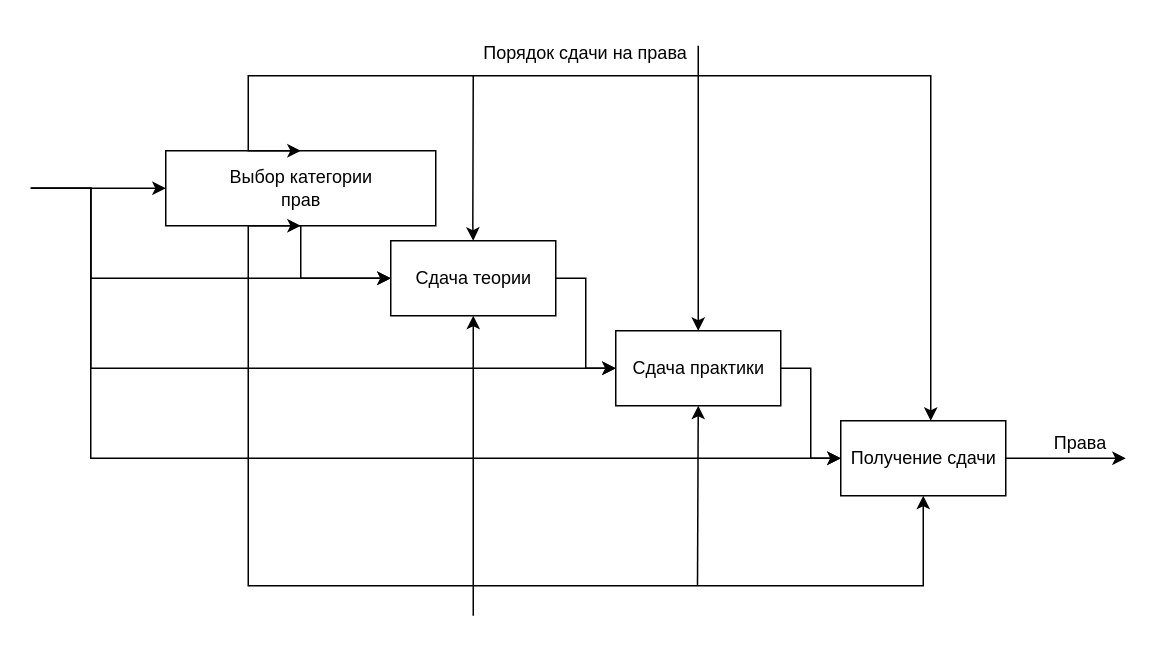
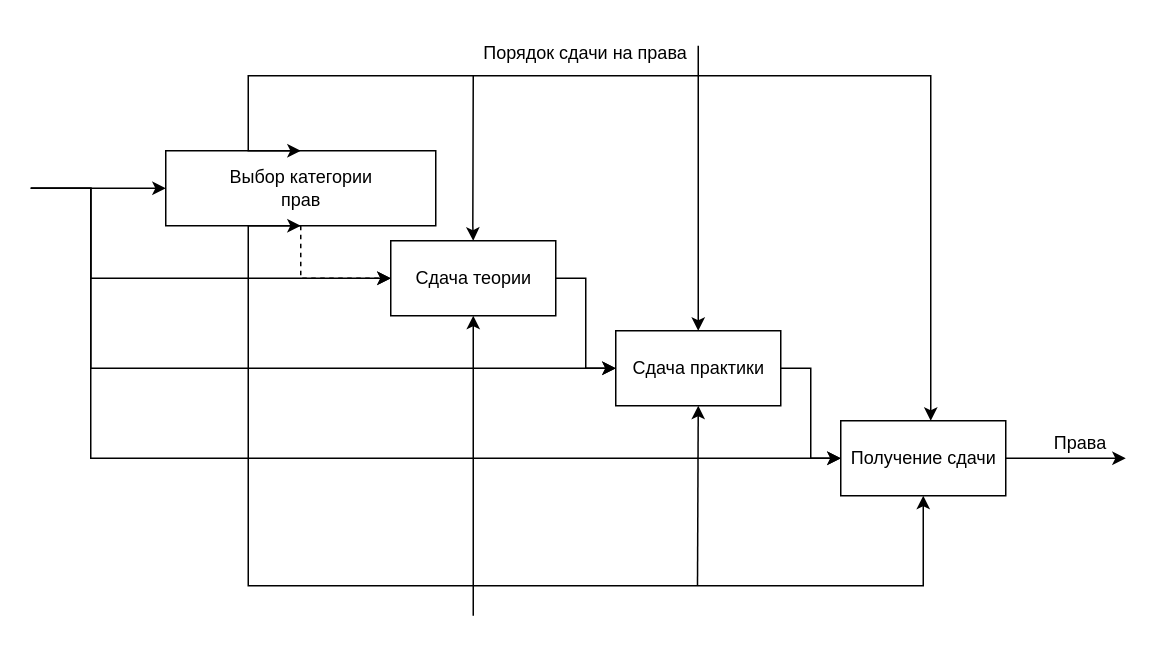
  <mxCell id="0" />
  <mxCell id="1" parent="0" />
- <mxCell id="2" style="edgeStyle=orthogonalEdgeStyle;rounded=0;orthogonalLoop=1;jettySize=auto;html=1;entryX=0;entryY=0.5;entryDx=0;entryDy=0;" edge="1" parent="1" source="3" target="5"><mxGeometry relative="1" as="geometry" /></mxCell>
+ <mxCell id="2" style="edgeStyle=orthogonalEdgeStyle;rounded=0;orthogonalLoop=1;jettySize=auto;html=1;entryX=0;entryY=0.5;entryDx=0;entryDy=0;dashed=1;" edge="1" parent="1" source="3" target="5"><mxGeometry relative="1" as="geometry" /></mxCell>
  <mxCell id="3" value="Выбор категории&lt;br&gt;прав" style="html=1;" vertex="1" parent="1"><mxGeometry x="110" y="100" width="180" height="50" as="geometry" /></mxCell>
  <mxCell id="4" style="edgeStyle=orthogonalEdgeStyle;rounded=0;orthogonalLoop=1;jettySize=auto;html=1;entryX=0;entryY=0.5;entryDx=0;entryDy=0;" edge="1" parent="1" source="5" target="7"><mxGeometry relative="1" as="geometry" /></mxCell>
  <mxCell id="5" value="Сдача теории" style="html=1;" vertex="1" parent="1"><mxGeometry x="260" y="160" width="110" height="50" as="geometry" /></mxCell>
  <mxCell id="6" style="edgeStyle=orthogonalEdgeStyle;rounded=0;orthogonalLoop=1;jettySize=auto;html=1;entryX=0;entryY=0.5;entryDx=0;entryDy=0;" edge="1" parent="1" source="7" target="11"><mxGeometry relative="1" as="geometry"><Array as="points"><mxPoint x="540" y="245" /><mxPoint x="540" y="305" /></Array></mxGeometry></mxCell>
  <mxCell id="7" value="Сдача практики" style="html=1;" vertex="1" parent="1"><mxGeometry x="410" y="220" width="110" height="50" as="geometry" /></mxCell>
  <mxCell id="8" style="edgeStyle=orthogonalEdgeStyle;rounded=0;orthogonalLoop=1;jettySize=auto;html=1;entryX=0.5;entryY=1;entryDx=0;entryDy=0;startArrow=classic;startFill=1;" edge="1" parent="1" source="11" target="3"><mxGeometry relative="1" as="geometry"><Array as="points"><mxPoint x="615" y="390" /><mxPoint x="165" y="390" /></Array></mxGeometry></mxCell>
  <mxCell id="9" style="edgeStyle=orthogonalEdgeStyle;rounded=0;orthogonalLoop=1;jettySize=auto;html=1;entryX=0.5;entryY=0;entryDx=0;entryDy=0;startArrow=classic;startFill=1;" edge="1" parent="1" source="11" target="3"><mxGeometry relative="1" as="geometry"><Array as="points"><mxPoint x="620" y="50" /><mxPoint x="165" y="50" /></Array></mxGeometry></mxCell>
  <mxCell id="10" style="edgeStyle=orthogonalEdgeStyle;rounded=0;orthogonalLoop=1;jettySize=auto;html=1;startArrow=none;startFill=0;" edge="1" parent="1" source="11"><mxGeometry relative="1" as="geometry"><mxPoint x="750" y="305" as="targetPoint" /></mxGeometry></mxCell>
  <mxCell id="11" value="Получение сдачи" style="html=1;" vertex="1" parent="1"><mxGeometry x="560" y="280" width="110" height="50" as="geometry" /></mxCell>
  <mxCell id="12" value="" style="endArrow=classic;html=1;rounded=0;entryX=0;entryY=0.5;entryDx=0;entryDy=0;" edge="1" parent="1" target="3"><mxGeometry width="50" height="50" relative="1" as="geometry"><mxPoint x="60" y="125" as="sourcePoint" /><mxPoint x="110" y="100" as="targetPoint" /></mxGeometry></mxCell>
  <mxCell id="13" style="edgeStyle=orthogonalEdgeStyle;rounded=0;orthogonalLoop=1;jettySize=auto;html=1;entryX=0;entryY=0.5;entryDx=0;entryDy=0;" edge="1" parent="1" target="5"><mxGeometry relative="1" as="geometry"><mxPoint y="125.029" as="sourcePoint" x="20" /><Array as="points"><mxPoint x="60" y="125" /><mxPoint x="60" y="185" /></Array></mxGeometry></mxCell>
  <mxCell id="14" style="edgeStyle=orthogonalEdgeStyle;rounded=0;orthogonalLoop=1;jettySize=auto;html=1;entryX=0;entryY=0.5;entryDx=0;entryDy=0;" edge="1" parent="1" target="7"><mxGeometry relative="1" as="geometry"><mxPoint y="125.029" as="sourcePoint" x="20" /><Array as="points"><mxPoint x="60" y="125" /><mxPoint x="60" y="245" /></Array></mxGeometry></mxCell>
  <mxCell id="15" style="edgeStyle=orthogonalEdgeStyle;rounded=0;orthogonalLoop=1;jettySize=auto;html=1;entryX=0;entryY=0.5;entryDx=0;entryDy=0;" edge="1" parent="1" target="11"><mxGeometry relative="1" as="geometry"><mxPoint y="125.029" as="sourcePoint" x="20" /><Array as="points"><mxPoint x="60" y="125" /><mxPoint x="60" y="305" /></Array></mxGeometry></mxCell>
  <mxCell id="16" value="" style="endArrow=classic;html=1;rounded=0;entryX=0.5;entryY=1;entryDx=0;entryDy=0;" edge="1" parent="1" target="5"><mxGeometry width="50" height="50" relative="1" as="geometry"><mxPoint x="315" y="410" as="sourcePoint" /><mxPoint x="340" y="340" as="targetPoint" /></mxGeometry></mxCell>
  <mxCell id="17" value="" style="endArrow=classic;html=1;rounded=0;" edge="1" parent="1"><mxGeometry width="50" height="50" relative="1" as="geometry"><mxPoint x="464.5" y="390" as="sourcePoint" /><mxPoint x="465" y="270" as="targetPoint" /></mxGeometry></mxCell>
  <mxCell id="18" value="" style="endArrow=classic;html=1;rounded=0;entryX=0.5;entryY=0;entryDx=0;entryDy=0;" edge="1" parent="1" target="7"><mxGeometry width="50" height="50" relative="1" as="geometry"><mxPoint x="465" y="30" as="sourcePoint" /><mxPoint x="500" y="80" as="targetPoint" /></mxGeometry></mxCell>
  <mxCell id="19" value="" style="endArrow=classic;html=1;rounded=0;" edge="1" parent="1"><mxGeometry width="50" height="50" relative="1" as="geometry"><mxPoint x="315" y="50" as="sourcePoint" /><mxPoint x="315" y="160" as="targetPoint" /><Array as="points"><mxPoint x="314.71" y="150" /></Array></mxGeometry></mxCell>
  <mxCell id="20" value="Права" style="text;html=1;strokeColor=none;fillColor=none;align=center;verticalAlign=middle;whiteSpace=wrap;rounded=0;" vertex="1" parent="1"><mxGeometry x="690" y="280" width="60" height="30" as="geometry" /></mxCell>
  <mxCell id="21" value="Порядок сдачи на права" style="text;html=1;strokeColor=none;fillColor=none;align=center;verticalAlign=middle;whiteSpace=wrap;rounded=0;" vertex="1" parent="1"><mxGeometry x="320" y="20" width="140" height="30" as="geometry" /></mxCell>
